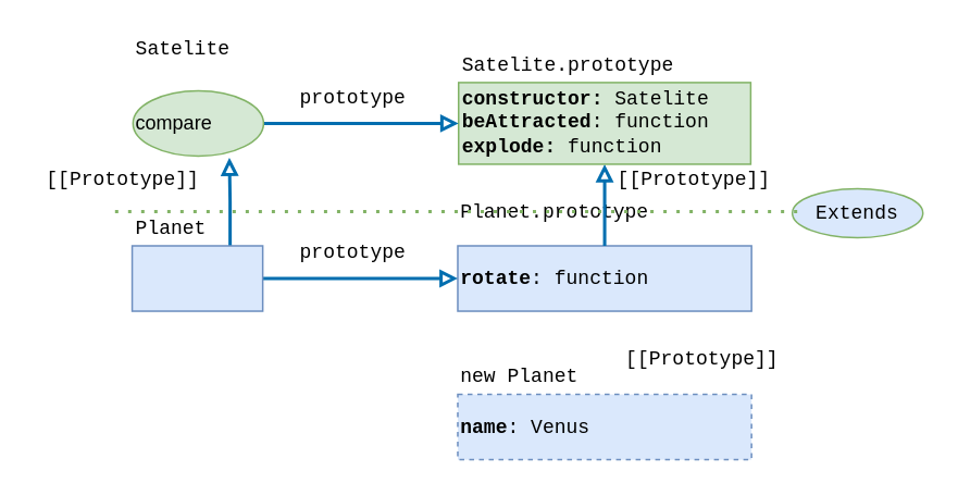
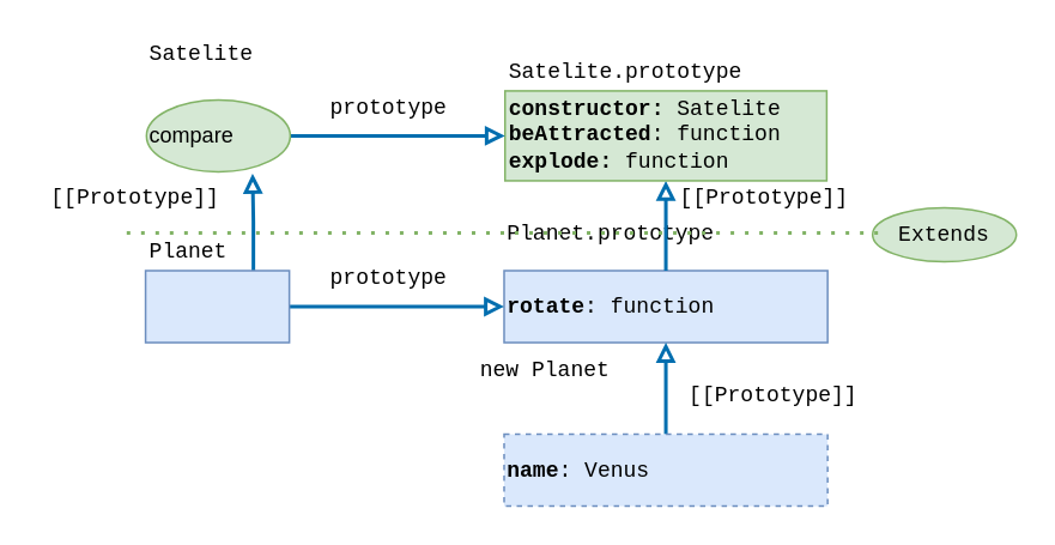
  <mxCell id="0" />
  <mxCell id="1" parent="0" />
- <mxCell id="2" value="&lt;font face=&quot;Courier New&quot;&gt;Extends&lt;/font&gt;" style="ellipse;whiteSpace=wrap;html=1;fillColor=#dae8fc;strokeColor=#82b366;" vertex="1" parent="1"><mxGeometry x="485" y="115" width="80" height="30" as="geometry" /></mxCell>
+ <mxCell id="2" value="&lt;font face=&quot;Courier New&quot;&gt;Extends&lt;/font&gt;" style="ellipse;whiteSpace=wrap;html=1;fillColor=#d5e8d4;strokeColor=#82b366;" vertex="1" parent="1"><mxGeometry x="485" y="115" width="80" height="30" as="geometry" /></mxCell>
  <mxCell id="3" value="&lt;div align=&quot;left&quot;&gt;&lt;font face=&quot;Courier New&quot;&gt;&lt;b&gt;rotate&lt;/b&gt;: function&lt;br&gt;&lt;/font&gt;&lt;/div&gt;" style="rounded=0;whiteSpace=wrap;html=1;fillColor=#dae8fc;strokeColor=#6c8ebf;align=left;" parent="1" vertex="1"><mxGeometry x="280" y="150" width="180" height="40" as="geometry" /></mxCell>
  <mxCell id="4" value="Planet.prototype" style="text;html=1;strokeColor=none;fillColor=none;align=left;verticalAlign=middle;whiteSpace=wrap;rounded=0;fontFamily=Courier New;" parent="1" vertex="1"><mxGeometry x="280" y="120" width="70" height="20" as="geometry" /></mxCell>
  <mxCell id="5" style="edgeStyle=orthogonalEdgeStyle;rounded=0;orthogonalLoop=1;jettySize=auto;html=1;exitX=0.5;exitY=0;exitDx=0;exitDy=0;entryX=0.5;entryY=1;entryDx=0;entryDy=0;fontFamily=Courier New;strokeWidth=2;endArrow=block;endFill=0;fillColor=#1ba1e2;strokeColor=#006EAF;" parent="1" edge="1"><mxGeometry relative="1" as="geometry"><mxPoint x="370" y="150" as="sourcePoint" /><mxPoint x="370" y="100" as="targetPoint" /></mxGeometry></mxCell>
  <mxCell id="6" value="[[Prototype]]" style="text;html=1;strokeColor=none;fillColor=none;align=center;verticalAlign=middle;whiteSpace=wrap;rounded=0;fontFamily=Courier New;" parent="1" vertex="1"><mxGeometry x="370" y="100" width="110" height="20" as="geometry" /></mxCell>
  <mxCell id="7" value="&lt;div&gt;&lt;b&gt;constructor: &lt;/b&gt;Satelite&lt;b&gt;&lt;br&gt;&lt;/b&gt;&lt;/div&gt;&lt;div&gt;&lt;b&gt;beAttracted&lt;/b&gt;: function&lt;/div&gt;&lt;div&gt;&lt;b&gt;explode: &lt;/b&gt;function&lt;br&gt;&lt;/div&gt;" style="rounded=0;whiteSpace=wrap;html=1;fillColor=#d5e8d4;strokeColor=#82b366;align=left;fontFamily=Courier New;" parent="1" vertex="1"><mxGeometry x="280.5" y="50" width="179" height="50" as="geometry" /></mxCell>
  <mxCell id="8" value="Satelite.prototype" style="text;html=1;strokeColor=none;fillColor=none;align=left;verticalAlign=middle;whiteSpace=wrap;rounded=0;fontFamily=Courier New;" parent="1" vertex="1"><mxGeometry x="280.5" y="30" width="70" height="20" as="geometry" /></mxCell>
  <mxCell id="9" style="edgeStyle=orthogonalEdgeStyle;rounded=0;orthogonalLoop=1;jettySize=auto;html=1;exitX=1;exitY=0.5;exitDx=0;exitDy=0;entryX=0;entryY=0.5;entryDx=0;entryDy=0;strokeWidth=2;fillColor=#1ba1e2;strokeColor=#006EAF;endArrow=block;endFill=0;" edge="1" parent="1" source="10" target="7"><mxGeometry relative="1" as="geometry" /></mxCell>
  <mxCell id="10" value="compare" style="ellipse;whiteSpace=wrap;html=1;fillColor=#d5e8d4;strokeColor=#82b366;align=left;" vertex="1" parent="1"><mxGeometry x="81" y="55" width="80" height="40" as="geometry" /></mxCell>
  <mxCell id="11" value="Satelite" style="text;html=1;strokeColor=none;fillColor=none;align=left;verticalAlign=middle;whiteSpace=wrap;rounded=0;fontFamily=Courier New;" vertex="1" parent="1"><mxGeometry x="81" y="20" width="70" height="20" as="geometry" /></mxCell>
  <mxCell id="12" value="prototype" style="text;html=1;strokeColor=none;fillColor=none;align=center;verticalAlign=middle;whiteSpace=wrap;rounded=0;fontFamily=Courier New;" vertex="1" parent="1"><mxGeometry x="161" y="50" width="110" height="20" as="geometry" /></mxCell>
+ <mxCell id="13" style="edgeStyle=orthogonalEdgeStyle;rounded=0;orthogonalLoop=1;jettySize=auto;html=1;exitX=0.5;exitY=0;exitDx=0;exitDy=0;entryX=0.5;entryY=1;entryDx=0;entryDy=0;endArrow=block;endFill=0;strokeWidth=2;fillColor=#1ba1e2;strokeColor=#006EAF;" edge="1" parent="1" source="14" target="3"><mxGeometry relative="1" as="geometry" /></mxCell>
  <mxCell id="14" value="&lt;div align=&quot;left&quot;&gt;&lt;font face=&quot;Courier New&quot;&gt;&lt;b&gt;name&lt;/b&gt;: Venus&lt;br&gt;&lt;/font&gt;&lt;/div&gt;" style="rounded=0;whiteSpace=wrap;html=1;fillColor=#dae8fc;strokeColor=#6c8ebf;align=left;dashed=1;" vertex="1" parent="1"><mxGeometry x="280" y="241" width="180" height="40" as="geometry" /></mxCell>
- <mxCell id="15" value="new Planet" style="text;html=1;strokeColor=none;fillColor=none;align=left;verticalAlign=middle;whiteSpace=wrap;rounded=0;fontFamily=Courier New;" vertex="1" parent="1"><mxGeometry x="280" y="221" width="80.5" height="20" as="geometry" /></mxCell>
+ <mxCell id="15" value="new Planet" style="text;html=1;strokeColor=none;fillColor=none;align=left;verticalAlign=middle;whiteSpace=wrap;rounded=0;fontFamily=Courier New;" vertex="1" parent="1"><mxGeometry x="265" y="196" width="80.5" height="20" as="geometry" /></mxCell>
  <mxCell id="16" style="edgeStyle=orthogonalEdgeStyle;rounded=0;orthogonalLoop=1;jettySize=auto;html=1;exitX=1;exitY=0.5;exitDx=0;exitDy=0;entryX=0;entryY=0.5;entryDx=0;entryDy=0;strokeWidth=2;fillColor=#1ba1e2;strokeColor=#006EAF;endArrow=block;endFill=0;" edge="1" parent="1" source="18"><mxGeometry relative="1" as="geometry"><mxPoint x="280" y="170" as="targetPoint" /></mxGeometry></mxCell>
  <mxCell id="17" style="edgeStyle=orthogonalEdgeStyle;rounded=0;orthogonalLoop=1;jettySize=auto;html=1;exitX=0.75;exitY=0;exitDx=0;exitDy=0;entryX=0.738;entryY=1.025;entryDx=0;entryDy=0;entryPerimeter=0;endArrow=block;endFill=0;strokeWidth=2;fillColor=#1ba1e2;strokeColor=#006EAF;" edge="1" parent="1" source="18" target="10"><mxGeometry relative="1" as="geometry" /></mxCell>
  <mxCell id="18" value="" style="rounded=0;whiteSpace=wrap;html=1;fillColor=#dae8fc;strokeColor=#6c8ebf;align=left;" vertex="1" parent="1"><mxGeometry x="80.5" y="150" width="80" height="40" as="geometry" /></mxCell>
  <mxCell id="19" value="Planet" style="text;html=1;strokeColor=none;fillColor=none;align=left;verticalAlign=middle;whiteSpace=wrap;rounded=0;fontFamily=Courier New;" vertex="1" parent="1"><mxGeometry x="80.5" y="130" width="70" height="20" as="geometry" /></mxCell>
  <mxCell id="20" value="prototype" style="text;html=1;strokeColor=none;fillColor=none;align=center;verticalAlign=middle;whiteSpace=wrap;rounded=0;fontFamily=Courier New;" vertex="1" parent="1"><mxGeometry x="160.5" y="145" width="110" height="20" as="geometry" /></mxCell>
  <mxCell id="21" value="[[Prototype]]" style="text;html=1;strokeColor=none;fillColor=none;align=center;verticalAlign=middle;whiteSpace=wrap;rounded=0;fontFamily=Courier New;" vertex="1" parent="1"><mxGeometry x="375" y="210" width="110" height="20" as="geometry" /></mxCell>
  <mxCell id="22" value="" style="endArrow=none;dashed=1;html=1;dashPattern=1 3;strokeWidth=2;fillColor=#d5e8d4;strokeColor=#82b366;" edge="1" parent="1"><mxGeometry width="50" height="50" relative="1" as="geometry"><mxPoint x="70" y="129" as="sourcePoint" /><mxPoint x="490" y="129" as="targetPoint" /></mxGeometry></mxCell>
  <mxCell id="23" value="[[Prototype]]" style="text;html=1;strokeColor=none;fillColor=none;align=center;verticalAlign=middle;whiteSpace=wrap;rounded=0;fontFamily=Courier New;" vertex="1" parent="1"><mxGeometry x="20" y="100" width="110" height="20" as="geometry" /></mxCell>
